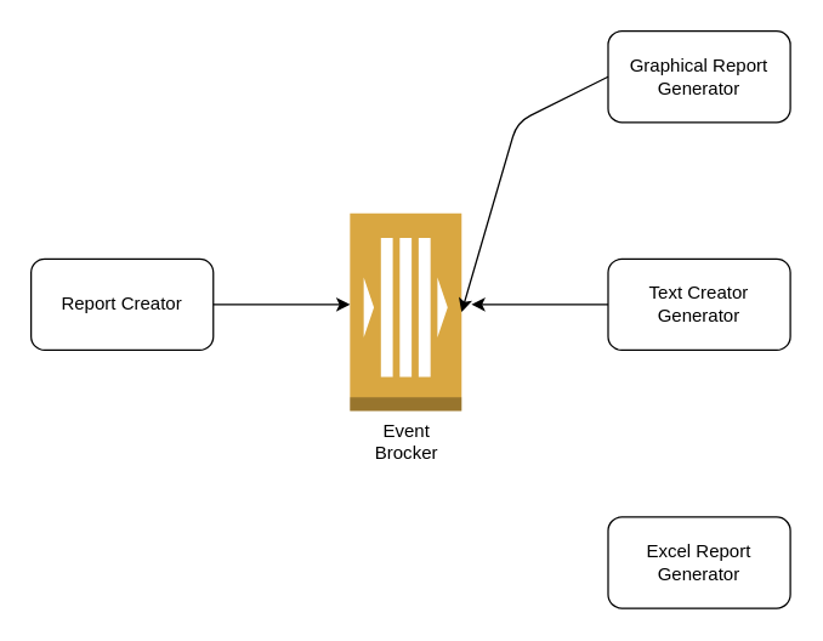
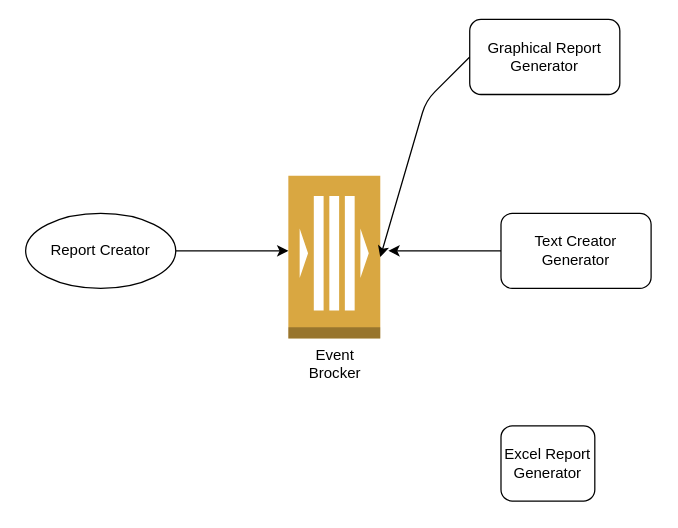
  <mxCell id="0" />
  <mxCell id="1" parent="0" />
- <mxCell id="2" value="Report Creator" style="rounded=1;whiteSpace=wrap;html=1;" vertex="1" parent="1"><mxGeometry x="20" y="170" width="120" height="60" as="geometry" /></mxCell>
- <mxCell id="3" value="Graphical Report Generator" style="rounded=1;whiteSpace=wrap;html=1;" vertex="1" parent="1"><mxGeometry x="400" y="20" width="120" height="60" as="geometry" /></mxCell>
+ <mxCell id="2" value="Report Creator" style="ellipse;whiteSpace=wrap;html=1;" vertex="1" parent="1"><mxGeometry x="20" y="170" width="120" height="60" as="geometry" /></mxCell>
+ <mxCell id="3" value="Graphical Report Generator" style="rounded=1;whiteSpace=wrap;html=1;" vertex="1" parent="1"><mxGeometry x="375" y="15" width="120" height="60" as="geometry" /></mxCell>
  <mxCell id="4" value="Text Creator Generator" style="rounded=1;whiteSpace=wrap;html=1;" vertex="1" parent="1"><mxGeometry x="400" y="170" width="120" height="60" as="geometry" /></mxCell>
- <mxCell id="5" value="Excel Report Generator" style="rounded=1;whiteSpace=wrap;html=1;" vertex="1" parent="1"><mxGeometry x="400" y="340" width="120" height="60" as="geometry" /></mxCell>
+ <mxCell id="5" value="Excel Report Generator" style="rounded=1;whiteSpace=wrap;html=1;" vertex="1" parent="1"><mxGeometry x="400" y="340" width="75" height="60" as="geometry" /></mxCell>
  <mxCell id="6" value="Event&lt;br&gt;Brocker" style="outlineConnect=0;dashed=0;verticalLabelPosition=bottom;verticalAlign=top;align=center;html=1;shape=mxgraph.aws3.queue;fillColor=#D9A741;gradientColor=none;" vertex="1" parent="1"><mxGeometry x="230" y="140" width="73.5" height="130" as="geometry" /></mxCell>
  <mxCell id="7" value="" style="endArrow=classic;html=1;exitX=1;exitY=0.5;exitDx=0;exitDy=0;" edge="1" parent="1" source="2"><mxGeometry width="50" height="50" relative="1" as="geometry"><mxPoint x="350" y="310" as="sourcePoint" /><mxPoint x="230" y="200" as="targetPoint" /></mxGeometry></mxCell>
  <mxCell id="8" value="" style="endArrow=classic;html=1;exitX=0;exitY=0.5;exitDx=0;exitDy=0;entryX=1;entryY=0.5;entryDx=0;entryDy=0;entryPerimeter=0;" edge="1" parent="1" source="3" target="6"><mxGeometry width="50" height="50" relative="1" as="geometry"><mxPoint x="350" y="310" as="sourcePoint" /><mxPoint x="400" y="260" as="targetPoint" /><Array as="points"><mxPoint x="340" y="80" /></Array></mxGeometry></mxCell>
  <mxCell id="9" value="" style="endArrow=classic;html=1;exitX=0;exitY=0.5;exitDx=0;exitDy=0;" edge="1" parent="1" source="4"><mxGeometry width="50" height="50" relative="1" as="geometry"><mxPoint x="350" y="310" as="sourcePoint" /><mxPoint x="310" y="200" as="targetPoint" /></mxGeometry></mxCell>
